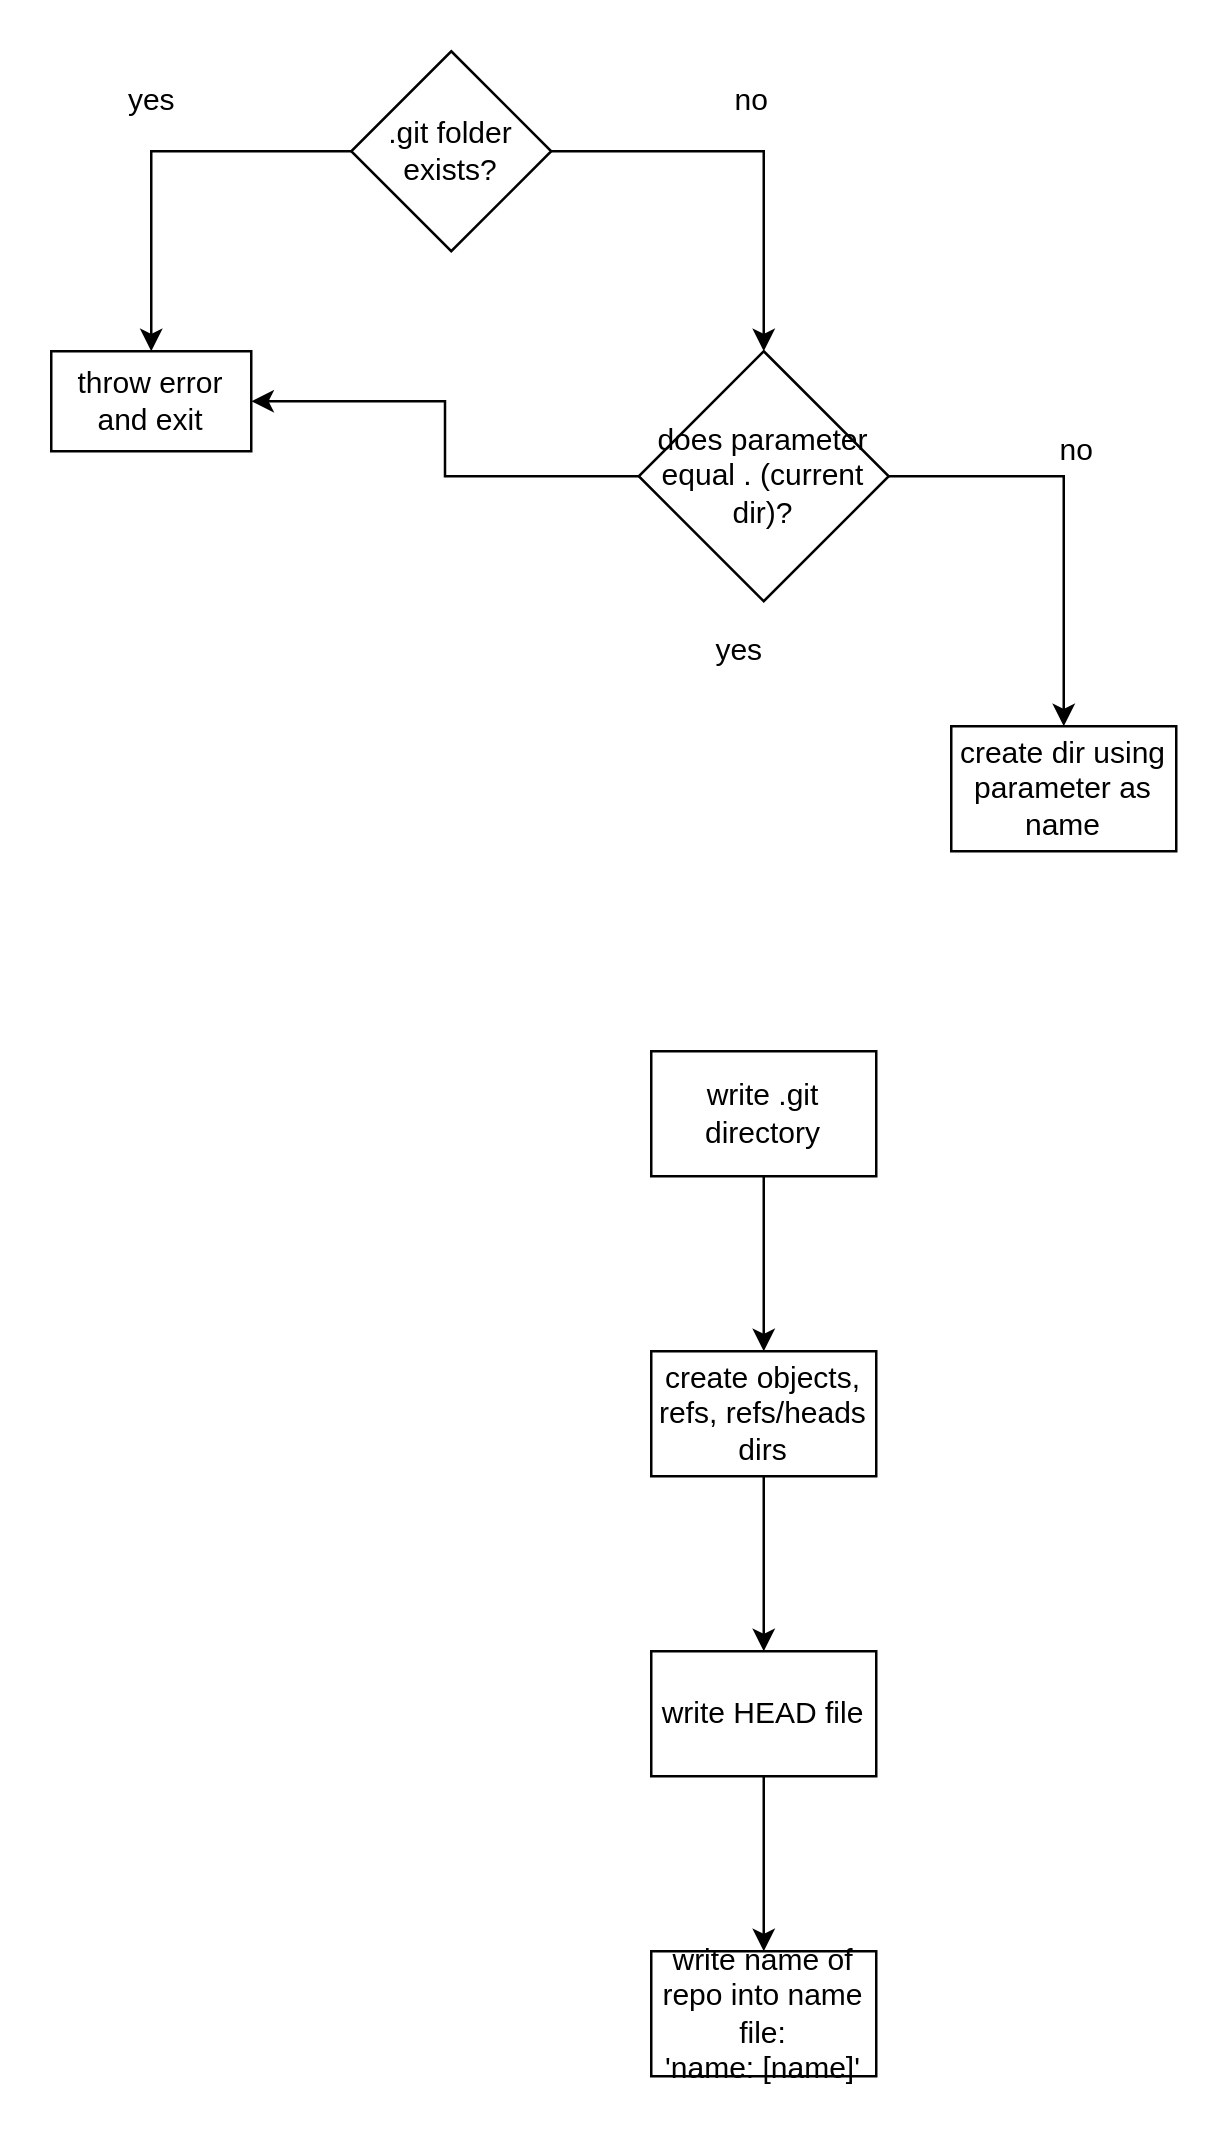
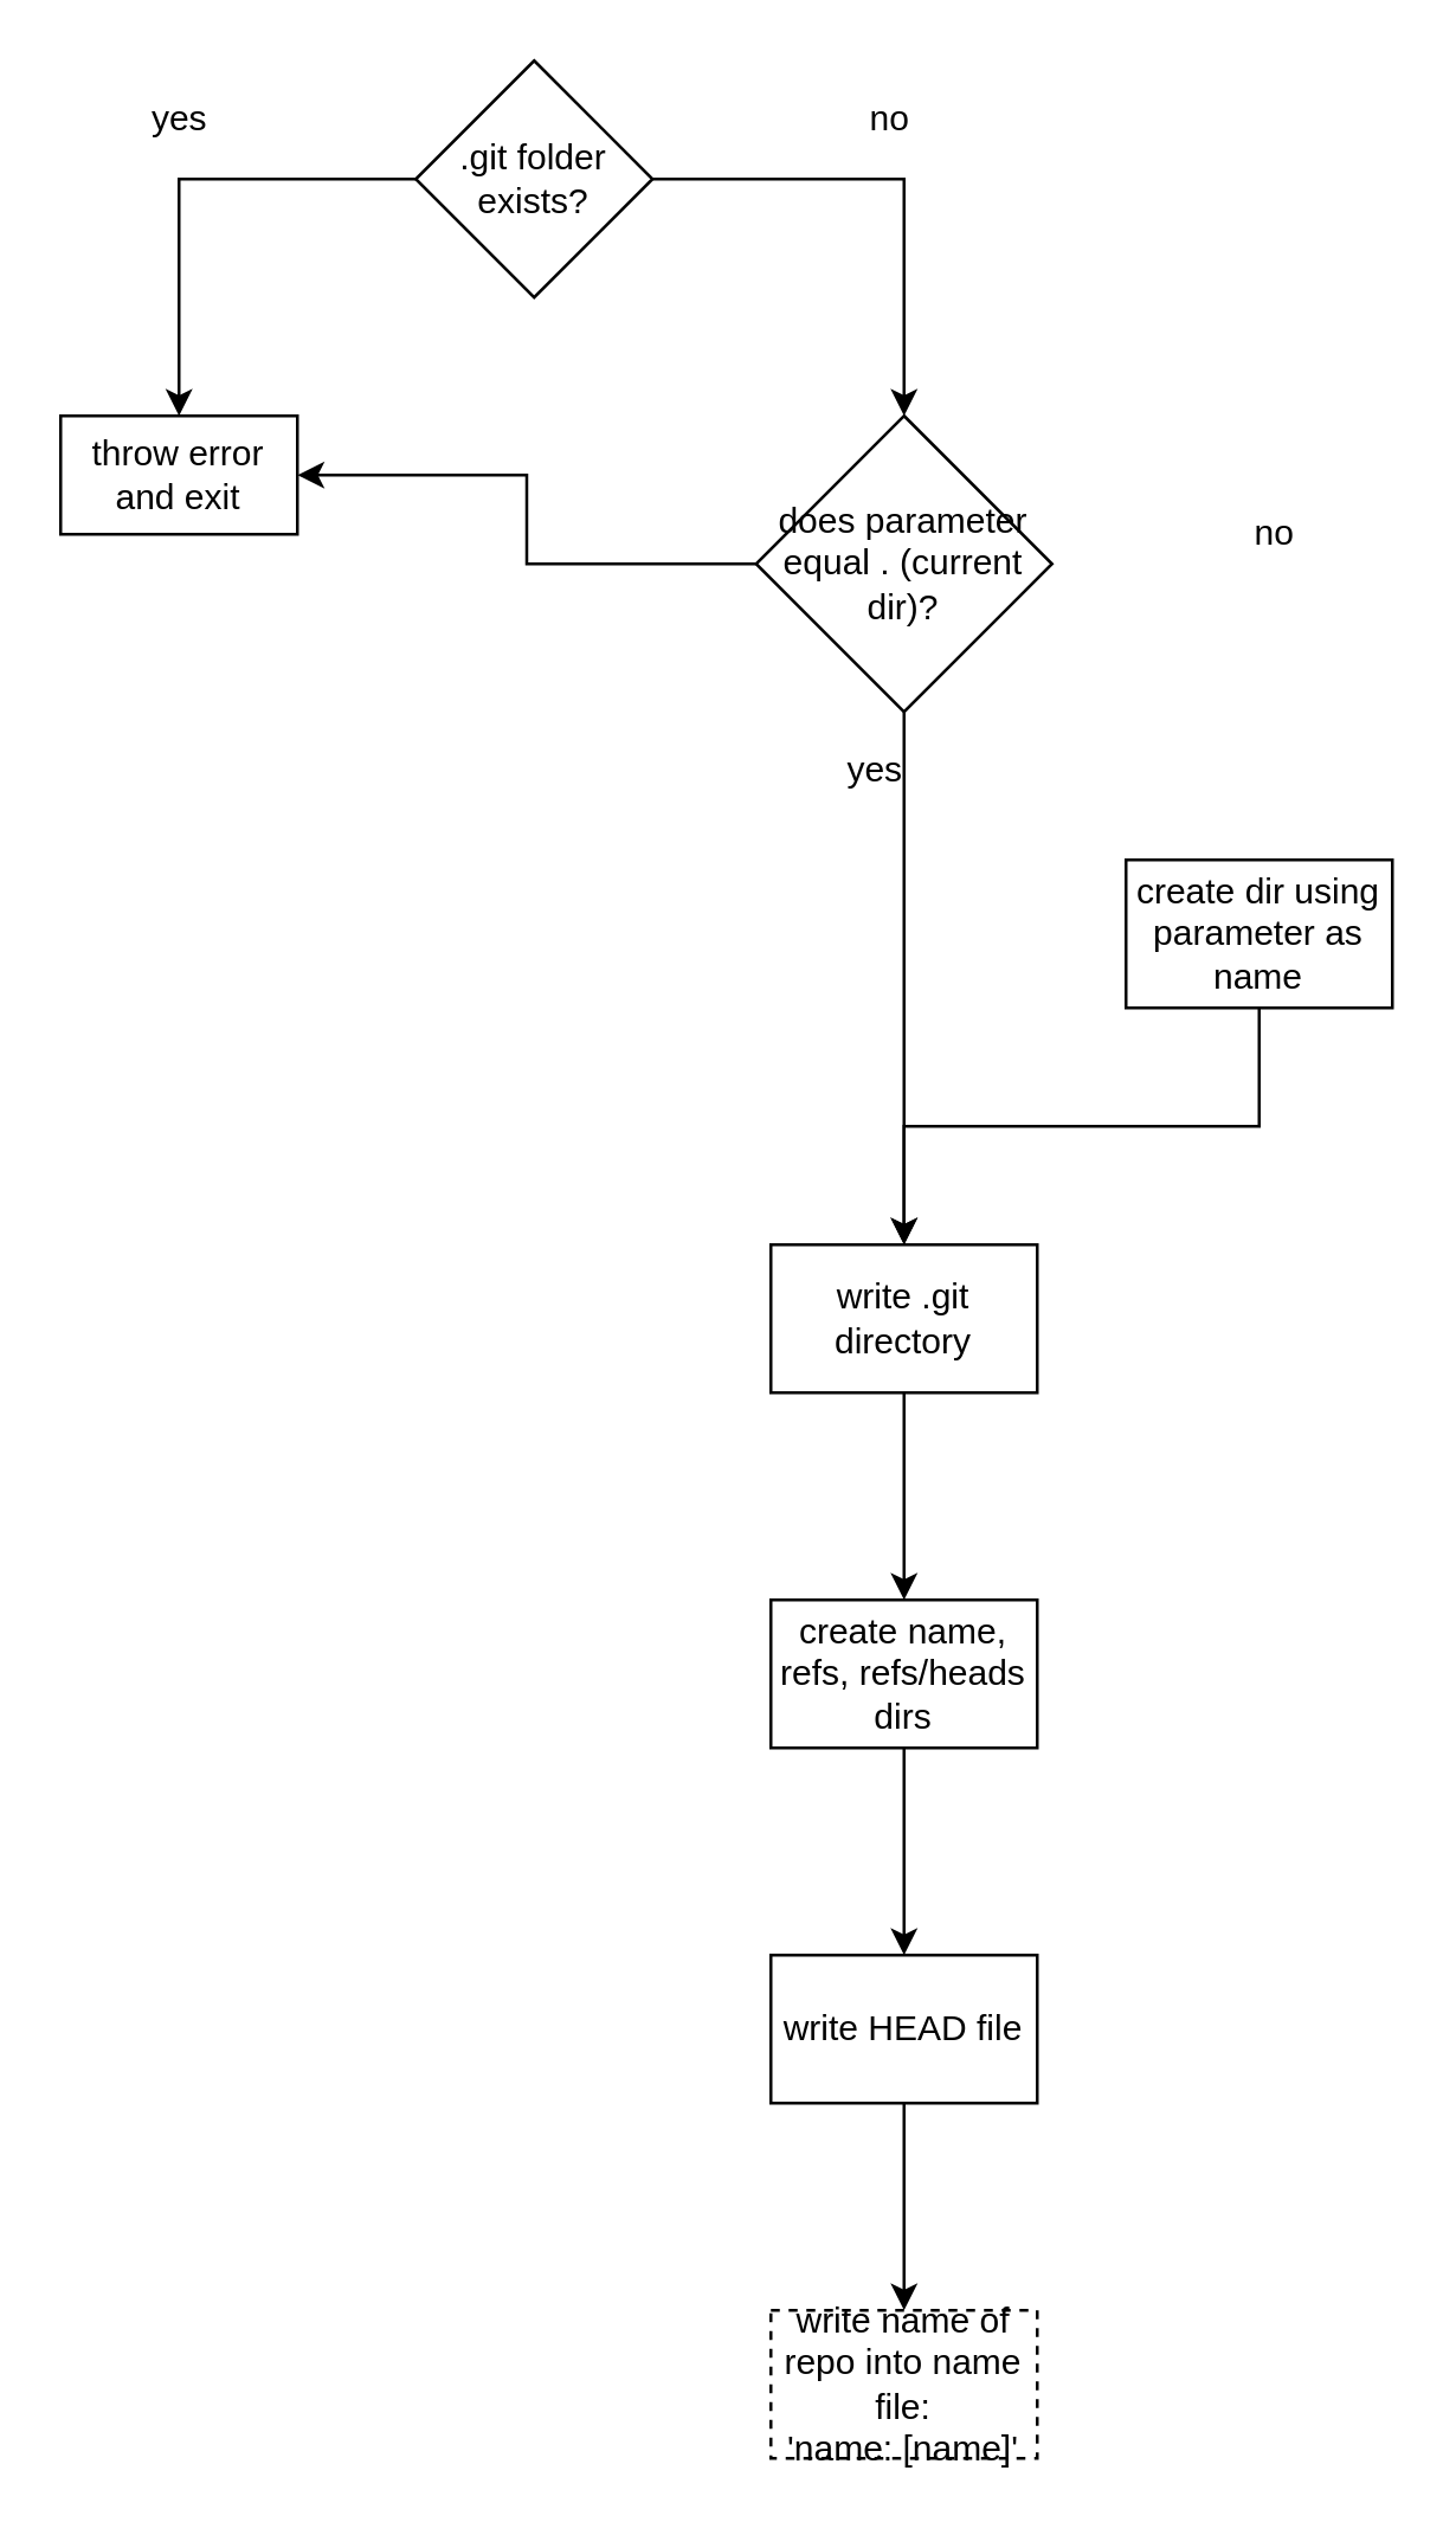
  <mxCell id="0" />
  <mxCell id="1" parent="0" />
  <mxCell id="2" style="edgeStyle=orthogonalEdgeStyle;rounded=0;orthogonalLoop=1;jettySize=auto;html=1;entryX=0.5;entryY=0;entryDx=0;entryDy=0;" edge="1" parent="1" source="4" target="5"><mxGeometry relative="1" as="geometry" /></mxCell>
  <mxCell id="3" style="edgeStyle=orthogonalEdgeStyle;rounded=0;orthogonalLoop=1;jettySize=auto;html=1;entryX=0.5;entryY=0;entryDx=0;entryDy=0;" edge="1" parent="1" source="4" target="10"><mxGeometry relative="1" as="geometry" /></mxCell>
  <mxCell id="4" value=".git folder exists?" style="rhombus;whiteSpace=wrap;html=1;" vertex="1" parent="1"><mxGeometry x="140" y="20" width="80" height="80" as="geometry" /></mxCell>
  <mxCell id="5" value="throw error and exit" style="rounded=0;whiteSpace=wrap;html=1;" vertex="1" parent="1"><mxGeometry x="20" y="140" width="80" height="40" as="geometry" /></mxCell>
  <mxCell id="6" style="edgeStyle=orthogonalEdgeStyle;rounded=0;orthogonalLoop=1;jettySize=auto;html=1;entryX=0.5;entryY=0;entryDx=0;entryDy=0;" edge="1" parent="1" source="7" target="18"><mxGeometry relative="1" as="geometry" /></mxCell>
  <mxCell id="7" value="write .git directory" style="rounded=0;whiteSpace=wrap;html=1;" vertex="1" parent="1"><mxGeometry x="260" y="420" width="90" height="50" as="geometry" /></mxCell>
- <mxCell id="8" style="edgeStyle=orthogonalEdgeStyle;rounded=0;orthogonalLoop=1;jettySize=auto;html=1;" edge="1" parent="1" source="10" target="14"><mxGeometry relative="1" as="geometry" /></mxCell>
+ <mxCell id="8" style="edgeStyle=orthogonalEdgeStyle;rounded=0;orthogonalLoop=1;jettySize=auto;html=1;entryX=0.5;entryY=0;entryDx=0;entryDy=0;" edge="1" parent="1" source="10" target="7"><mxGeometry relative="1" as="geometry" /></mxCell>
  <mxCell id="9" style="edgeStyle=orthogonalEdgeStyle;rounded=0;orthogonalLoop=1;jettySize=auto;html=1;" edge="1" parent="1" source="10" target="5"><mxGeometry relative="1" as="geometry" /></mxCell>
  <mxCell id="10" value="does parameter equal . (current dir)?" style="rhombus;whiteSpace=wrap;html=1;" vertex="1" parent="1"><mxGeometry x="255" y="140" width="100" height="100" as="geometry" /></mxCell>
  <mxCell id="11" value="no" style="text;html=1;align=center;verticalAlign=middle;resizable=0;points=[];autosize=1;strokeColor=none;fillColor=none;" vertex="1" parent="1"><mxGeometry x="285" y="30" width="30" height="20" as="geometry" /></mxCell>
  <mxCell id="12" value="yes" style="text;html=1;align=center;verticalAlign=middle;resizable=0;points=[];autosize=1;strokeColor=none;fillColor=none;" vertex="1" parent="1"><mxGeometry x="45" y="30" width="30" height="20" as="geometry" /></mxCell>
+ <mxCell id="13" style="edgeStyle=orthogonalEdgeStyle;rounded=0;orthogonalLoop=1;jettySize=auto;html=1;exitX=0.5;exitY=1;exitDx=0;exitDy=0;entryX=0.5;entryY=0;entryDx=0;entryDy=0;" edge="1" parent="1" source="14" target="7"><mxGeometry relative="1" as="geometry" /></mxCell>
  <mxCell id="14" value="create dir using parameter as name" style="rounded=0;whiteSpace=wrap;html=1;" vertex="1" parent="1"><mxGeometry x="380" y="290" width="90" height="50" as="geometry" /></mxCell>
  <mxCell id="15" value="yes" style="text;html=1;align=center;verticalAlign=middle;resizable=0;points=[];autosize=1;strokeColor=none;fillColor=none;" vertex="1" parent="1"><mxGeometry x="280" y="250" width="30" height="20" as="geometry" /></mxCell>
  <mxCell id="16" value="no" style="text;html=1;align=center;verticalAlign=middle;resizable=0;points=[];autosize=1;strokeColor=none;fillColor=none;" vertex="1" parent="1"><mxGeometry x="415" y="170" width="30" height="20" as="geometry" /></mxCell>
  <mxCell id="17" style="edgeStyle=orthogonalEdgeStyle;rounded=0;orthogonalLoop=1;jettySize=auto;html=1;entryX=0.5;entryY=0;entryDx=0;entryDy=0;" edge="1" parent="1" source="18" target="20"><mxGeometry relative="1" as="geometry" /></mxCell>
- <mxCell id="18" value="create objects, refs, refs/heads dirs" style="rounded=0;whiteSpace=wrap;html=1;" vertex="1" parent="1"><mxGeometry x="260" y="540" width="90" height="50" as="geometry" /></mxCell>
+ <mxCell id="18" value="create name, refs, refs/heads dirs" style="rounded=0;whiteSpace=wrap;html=1;" vertex="1" parent="1"><mxGeometry x="260" y="540" width="90" height="50" as="geometry" /></mxCell>
  <mxCell id="19" style="edgeStyle=orthogonalEdgeStyle;rounded=0;orthogonalLoop=1;jettySize=auto;html=1;entryX=0.5;entryY=0;entryDx=0;entryDy=0;" edge="1" parent="1" source="20" target="21"><mxGeometry relative="1" as="geometry" /></mxCell>
  <mxCell id="20" value="write HEAD file" style="rounded=0;whiteSpace=wrap;html=1;" vertex="1" parent="1"><mxGeometry x="260" y="660" width="90" height="50" as="geometry" /></mxCell>
- <mxCell id="21" value="write name of repo into name file: &lt;br&gt;'name: [name]'" style="rounded=0;whiteSpace=wrap;html=1;" vertex="1" parent="1"><mxGeometry x="260" y="780" width="90" height="50" as="geometry" /></mxCell>
+ <mxCell id="21" value="write name of repo into name file: &lt;br&gt;'name: [name]'" style="rounded=0;whiteSpace=wrap;html=1;dashed=1;" vertex="1" parent="1"><mxGeometry x="260" y="780" width="90" height="50" as="geometry" /></mxCell>
